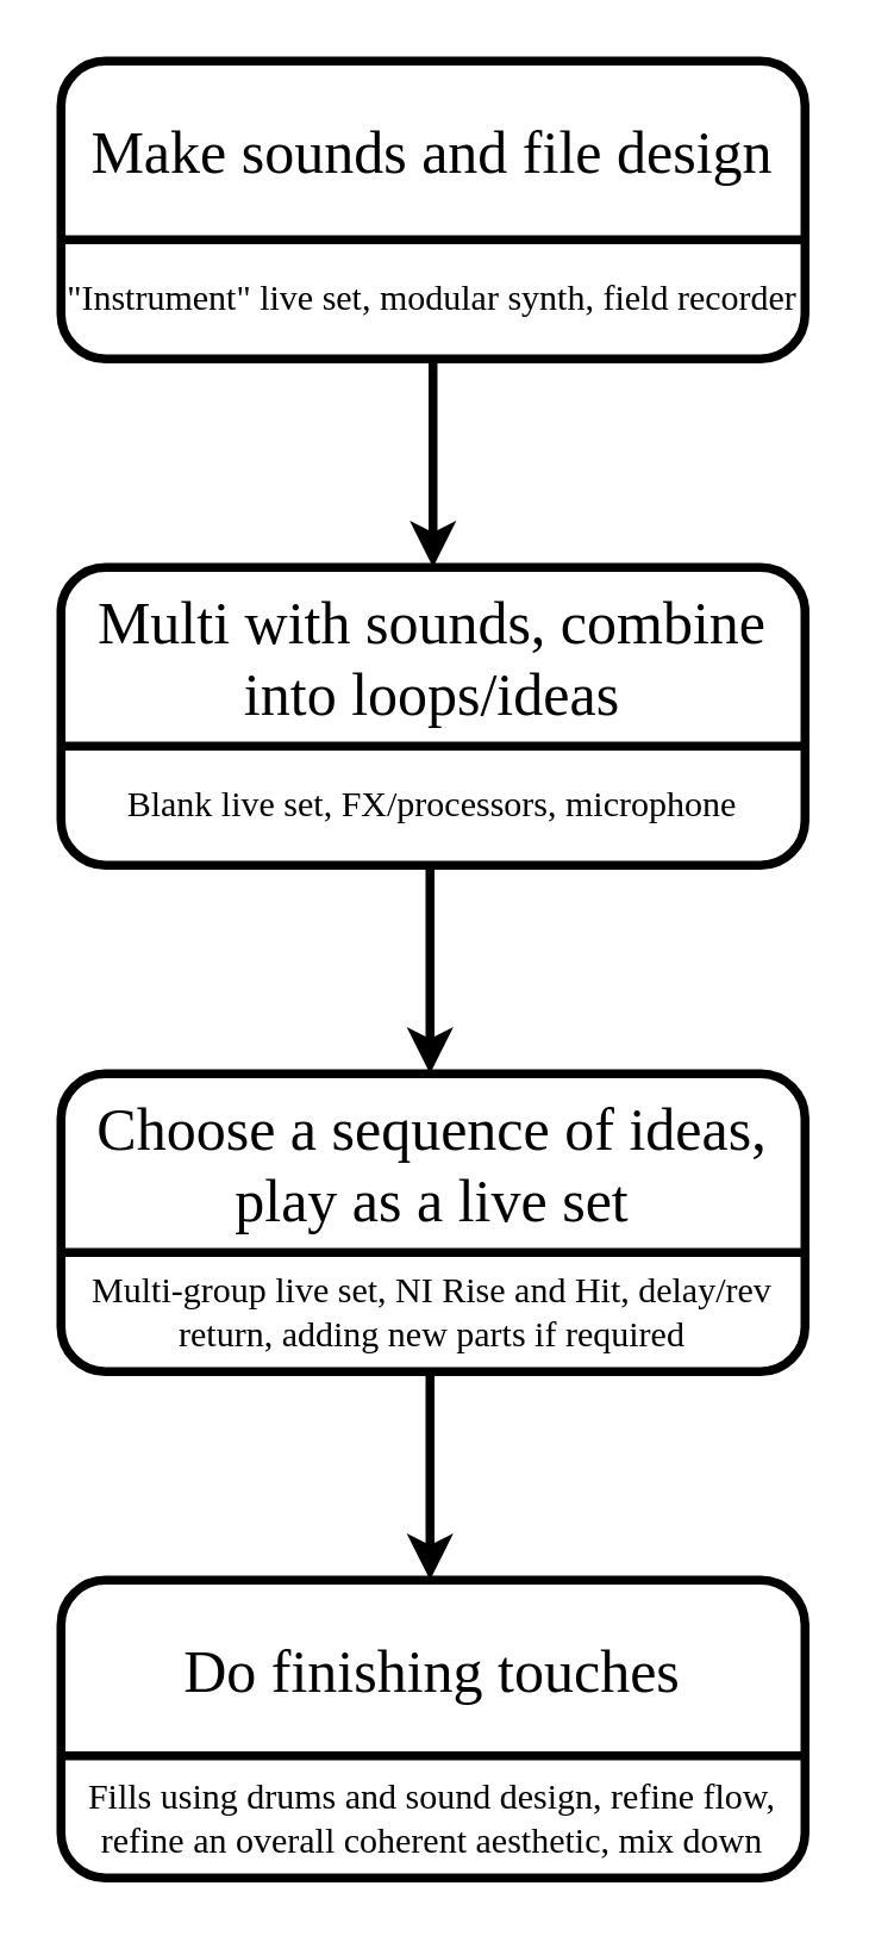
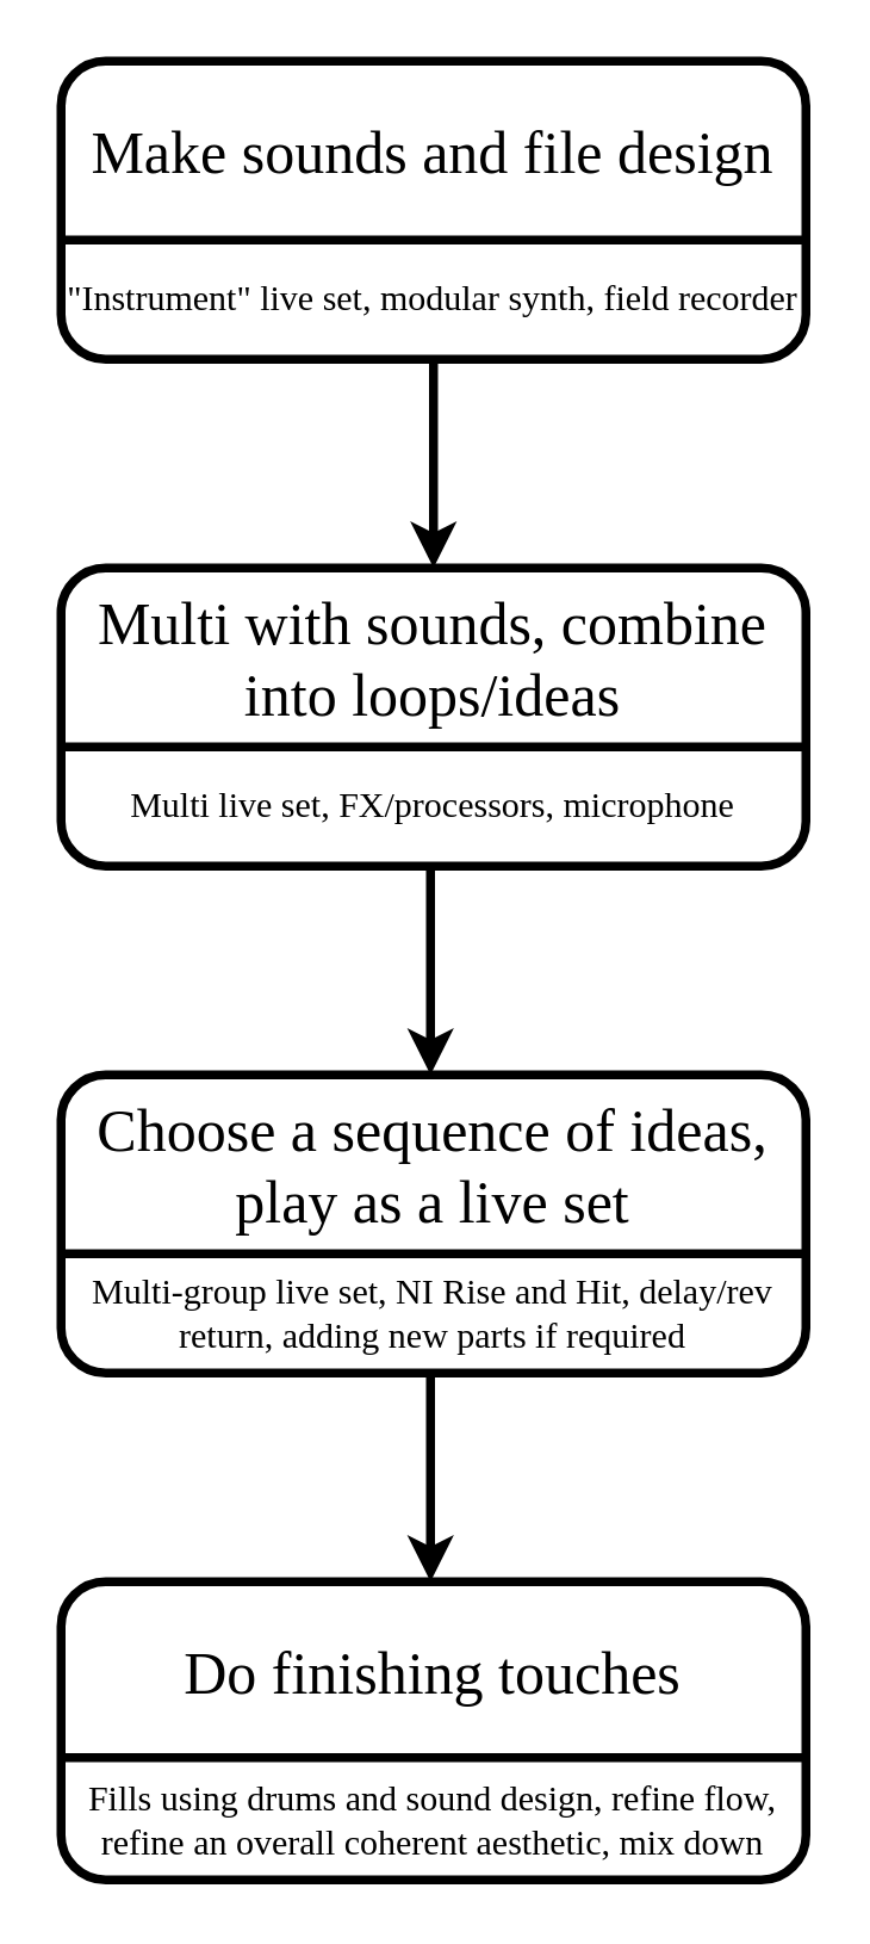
  <mxCell id="0" />
  <mxCell id="1" parent="0" />
  <mxCell id="2" value="&lt;font face=&quot;Source sans pro&quot; style=&quot;font-size: 20px&quot;&gt;Multi with sounds, combine into loops/ideas&lt;/font&gt;" style="text;html=1;strokeColor=none;fillColor=none;align=center;verticalAlign=middle;whiteSpace=wrap;rounded=0;fontFamily=Baghdad Regular;strokeWidth=3;" vertex="1" parent="1"><mxGeometry x="20" y="190" width="250" height="60" as="geometry" /></mxCell>
- <mxCell id="3" value="&lt;font face=&quot;Source sans pro&quot;&gt;Blank live set, FX/processors, microphone&lt;/font&gt;" style="text;html=1;strokeColor=none;fillColor=none;align=center;verticalAlign=middle;whiteSpace=wrap;rounded=0;strokeWidth=3;" vertex="1" parent="1"><mxGeometry x="20" y="250" width="250" height="40" as="geometry" /></mxCell>
+ <mxCell id="3" value="&lt;font face=&quot;Source sans pro&quot;&gt;Multi live set, FX/processors, microphone&lt;/font&gt;" style="text;html=1;strokeColor=none;fillColor=none;align=center;verticalAlign=middle;whiteSpace=wrap;rounded=0;strokeWidth=3;" vertex="1" parent="1"><mxGeometry x="20" y="250" width="250" height="40" as="geometry" /></mxCell>
  <mxCell id="4" value="&lt;font face=&quot;Source sans pro&quot;&gt;&lt;span style=&quot;font-size: 20px&quot;&gt;Choose a sequence of ideas, play as a live set&lt;/span&gt;&lt;/font&gt;" style="text;html=1;strokeColor=none;fillColor=none;align=center;verticalAlign=middle;whiteSpace=wrap;rounded=0;fontFamily=Baghdad Regular;strokeWidth=3;" vertex="1" parent="1"><mxGeometry x="20" y="360" width="250" height="60" as="geometry" /></mxCell>
  <mxCell id="5" value="&lt;font face=&quot;Source sans pro&quot; style=&quot;font-size: 20px&quot;&gt;Do finishing touches&lt;/font&gt;" style="text;html=1;strokeColor=none;fillColor=none;align=center;verticalAlign=middle;whiteSpace=wrap;rounded=0;fontFamily=Baghdad Regular;strokeWidth=3;" vertex="1" parent="1"><mxGeometry x="20" y="530" width="250" height="60" as="geometry" /></mxCell>
  <mxCell id="6" value="&lt;font face=&quot;Source sans pro&quot;&gt;Multi-group live set, NI Rise and Hit, delay/rev return, adding new parts if required&lt;/font&gt;" style="text;html=1;strokeColor=none;fillColor=none;align=center;verticalAlign=middle;whiteSpace=wrap;rounded=0;strokeWidth=3;" vertex="1" parent="1"><mxGeometry x="20" y="420" width="250" height="40" as="geometry" /></mxCell>
  <mxCell id="7" value="&lt;font face=&quot;Source sans pro&quot;&gt;Fills using drums and sound design, refine flow, refine an overall coherent aesthetic, mix down&lt;/font&gt;" style="text;html=1;strokeColor=none;fillColor=none;align=center;verticalAlign=middle;whiteSpace=wrap;rounded=0;strokeWidth=3;" vertex="1" parent="1"><mxGeometry x="20" y="590" width="250" height="40" as="geometry" /></mxCell>
  <mxCell id="8" value="&lt;font face=&quot;Source sans pro&quot;&gt;&quot;Instrument&quot; live set, modular synth, field recorder&lt;/font&gt;" style="text;html=1;strokeColor=none;fillColor=none;align=center;verticalAlign=middle;whiteSpace=wrap;rounded=0;strokeWidth=3;" parent="1" vertex="1"><mxGeometry x="20" y="80" width="250" height="40" as="geometry" /></mxCell>
  <mxCell id="9" value="&lt;font face=&quot;Source sans pro&quot; style=&quot;font-size: 20px ; font-weight: normal&quot;&gt;Make sounds and file design&lt;/font&gt;" style="text;html=1;strokeColor=none;fillColor=none;align=center;verticalAlign=middle;whiteSpace=wrap;rounded=0;fontFamily=Baghdad Regular;strokeWidth=4;fontStyle=1" parent="1" vertex="1"><mxGeometry x="20" y="20" width="250" height="60" as="geometry" /></mxCell>
  <mxCell id="10" value="" style="rounded=1;whiteSpace=wrap;html=1;strokeWidth=3;fillColor=none;" parent="1" vertex="1"><mxGeometry x="20" y="20" width="250" height="100" as="geometry" /></mxCell>
  <mxCell id="11" value="" style="rounded=1;whiteSpace=wrap;html=1;strokeWidth=3;fillColor=none;" parent="1" vertex="1"><mxGeometry x="20" y="530" width="250" height="100" as="geometry" /></mxCell>
  <mxCell id="12" value="" style="rounded=1;whiteSpace=wrap;html=1;strokeWidth=3;fillColor=none;" parent="1" vertex="1"><mxGeometry x="20" y="360" width="250" height="100" as="geometry" /></mxCell>
  <mxCell id="13" value="" style="rounded=1;whiteSpace=wrap;html=1;strokeWidth=3;fillColor=none;" parent="1" vertex="1"><mxGeometry x="20" y="190" width="250" height="100" as="geometry" /></mxCell>
  <mxCell id="14" value="" style="endArrow=none;html=1;exitX=0;exitY=0.25;exitDx=0;exitDy=0;entryX=1;entryY=0.25;entryDx=0;entryDy=0;strokeWidth=3;" edge="1" parent="1"><mxGeometry width="50" height="50" relative="1" as="geometry"><mxPoint x="20" y="80" as="sourcePoint" /><mxPoint x="270" y="80" as="targetPoint" /></mxGeometry></mxCell>
  <mxCell id="15" value="" style="endArrow=none;html=1;exitX=0;exitY=0.25;exitDx=0;exitDy=0;entryX=1;entryY=0.25;entryDx=0;entryDy=0;strokeWidth=3;" edge="1" parent="1"><mxGeometry width="50" height="50" relative="1" as="geometry"><mxPoint x="20" y="589" as="sourcePoint" /><mxPoint x="270" y="589" as="targetPoint" /></mxGeometry></mxCell>
  <mxCell id="16" value="" style="endArrow=none;html=1;exitX=0;exitY=0.25;exitDx=0;exitDy=0;entryX=1;entryY=0.25;entryDx=0;entryDy=0;strokeWidth=3;" edge="1" parent="1"><mxGeometry width="50" height="50" relative="1" as="geometry"><mxPoint x="20" y="420" as="sourcePoint" /><mxPoint x="270" y="420" as="targetPoint" /></mxGeometry></mxCell>
  <mxCell id="17" value="" style="endArrow=none;html=1;exitX=0;exitY=0.25;exitDx=0;exitDy=0;entryX=1;entryY=0.25;entryDx=0;entryDy=0;strokeWidth=3;" edge="1" parent="1"><mxGeometry width="50" height="50" relative="1" as="geometry"><mxPoint x="20" y="250" as="sourcePoint" /><mxPoint x="270" y="250" as="targetPoint" /></mxGeometry></mxCell>
  <mxCell id="18" value="" style="endArrow=classic;html=1;exitX=0.5;exitY=1;exitDx=0;exitDy=0;entryX=0.5;entryY=0;entryDx=0;entryDy=0;strokeWidth=3;" edge="1" parent="1" source="8" target="2"><mxGeometry width="50" height="50" relative="1" as="geometry"><mxPoint x="20" y="800" as="sourcePoint" /><mxPoint x="70" y="750" as="targetPoint" /></mxGeometry></mxCell>
  <mxCell id="19" value="" style="endArrow=classic;html=1;exitX=0.5;exitY=1;exitDx=0;exitDy=0;entryX=0.5;entryY=0;entryDx=0;entryDy=0;strokeWidth=3;" edge="1" parent="1"><mxGeometry width="50" height="50" relative="1" as="geometry"><mxPoint x="144" y="460" as="sourcePoint" /><mxPoint x="144" y="530" as="targetPoint" /></mxGeometry></mxCell>
  <mxCell id="20" value="" style="endArrow=classic;html=1;exitX=0.5;exitY=1;exitDx=0;exitDy=0;entryX=0.5;entryY=0;entryDx=0;entryDy=0;strokeWidth=3;" edge="1" parent="1"><mxGeometry width="50" height="50" relative="1" as="geometry"><mxPoint x="144" y="290" as="sourcePoint" /><mxPoint x="144" y="360" as="targetPoint" /></mxGeometry></mxCell>
